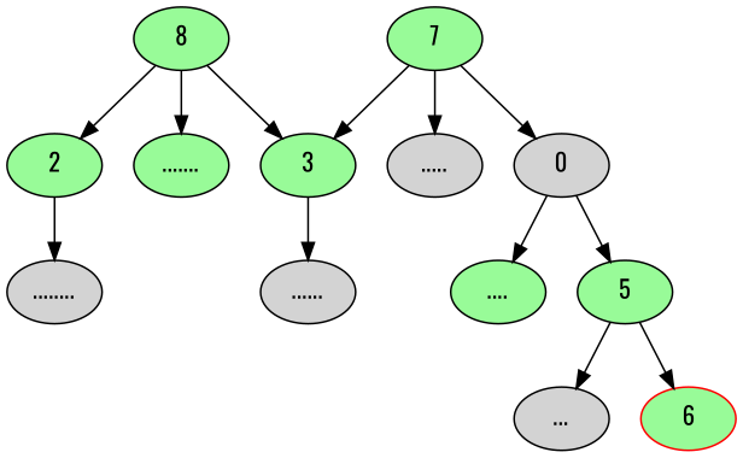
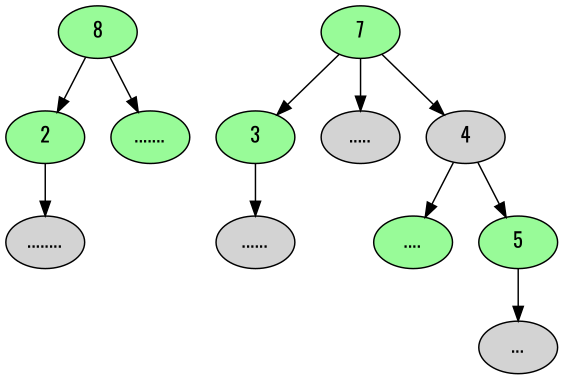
  digraph {
    fontname=Oswald
    node [fillcolor=palegreen fontname=Oswald style=filled]
    edge [fontname=Oswald]
    "........" [fillcolor=lightgrey]
    2
    8
    "......."
    3
    "......" [fillcolor=lightgrey]
    7
    "....." [fillcolor=lightgrey]
-   4 [fillcolor=lightgrey label=0]
+   4 [fillcolor=lightgrey]
    "...."
    5
    "..." [fillcolor=lightgrey]
-   6 [color=red]
    2 -> "........"
    8 -> 2
    8 -> "......."
-   8 -> 3
    3 -> "......"
    7 -> 3
    7 -> "....."
    7 -> 4
    4 -> "...."
    4 -> 5
    5 -> "..."
-   5 -> 6
  }
